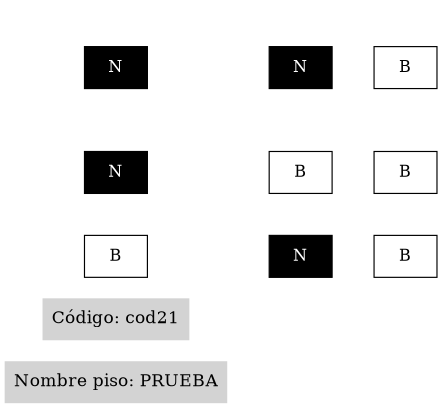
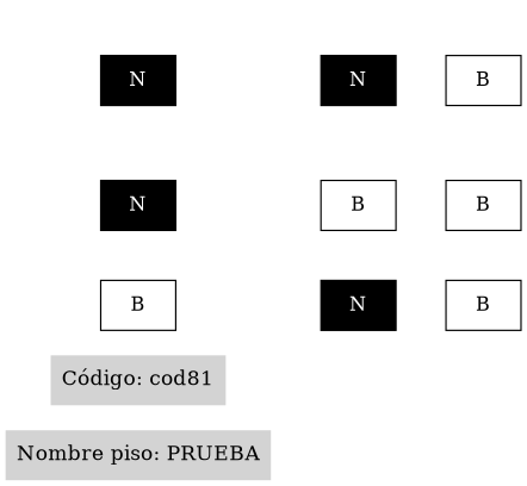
  digraph {
    rankdir=LR
    node [shape=box style=filled fillcolor=white]
    edge [style=invis]
    n1 [fontsize=15 label="Nombre piso: PRUEBA" shape=plaintext fillcolor=""]
-   n2 [fontsize=15 label="Código: cod21" shape=plaintext fillcolor=""]
+   n2 [fontsize=15 label="Código: cod81" shape=plaintext fillcolor=""]
    n3 [label=B]
    n4 [fillcolor=black fontcolor=white label=N]
    n5 [label=B]
    n6 [fillcolor=black fontcolor=white label=N]
    n7 [label=B]
    n8 [label=B]
    n9 [fillcolor=black fontcolor=white label=N]
    n10 [fillcolor=black fontcolor=white label=N]
    n11 [label=B]
    subgraph sub_1 {
      n1
      n2
      n3
      n4
      n5
      n6
      n7
      n8
      n9
      n10
      n11
    }
    n3 -> n4
    n4 -> n4
    n4 -> n5
    n5 -> n5
    n6 -> n6
    n6 -> n7
    n7 -> n7
    n7 -> n7
    n7 -> n8
    n8 -> n8
    n8 -> n8
    n9 -> n9
    n9 -> n10
    n10 -> n10
    n10 -> n10
    n10 -> n11
    n11 -> n11
    n11 -> n11
  }
